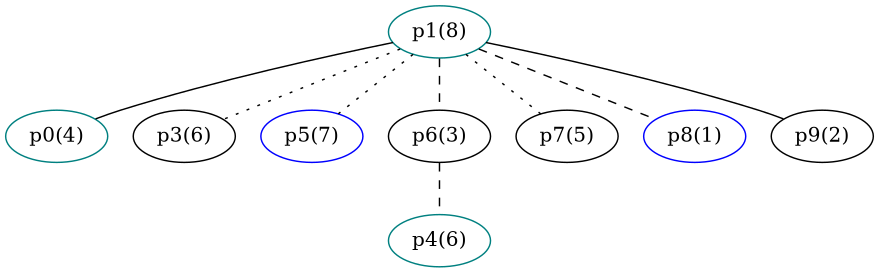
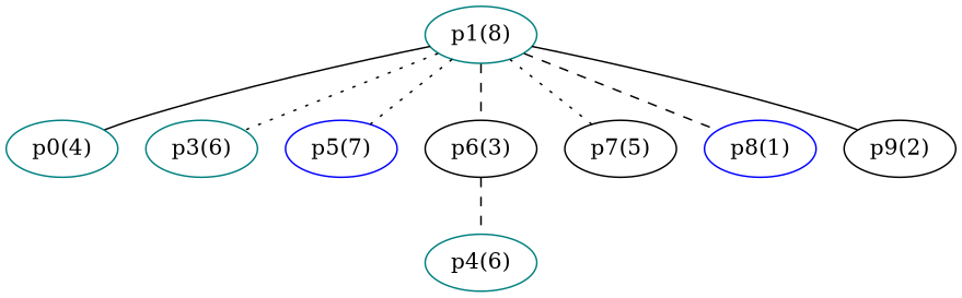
  graph {
    node [color=teal]
    edge [style=dotted]
    "p1(8)"
    "p0(4)"
-   "p3(6)" [color=black]
+   "p3(6)"
    "p5(7)" [color=blue]
    "p6(3)" [color=black]
    "p7(5)" [color=black]
    "p8(1)" [color=blue]
    "p9(2)" [color=black]
    "p4(6)"
    "p1(8)" -- "p0(4)" [style=solid]
    "p1(8)" -- "p3(6)"
    "p1(8)" -- "p5(7)"
    "p1(8)" -- "p6(3)" [style=dashed]
    "p1(8)" -- "p7(5)"
    "p1(8)" -- "p8(1)" [style=dashed]
    "p1(8)" -- "p9(2)" [style=solid]
    "p6(3)" -- "p4(6)" [style=dashed]
  }
